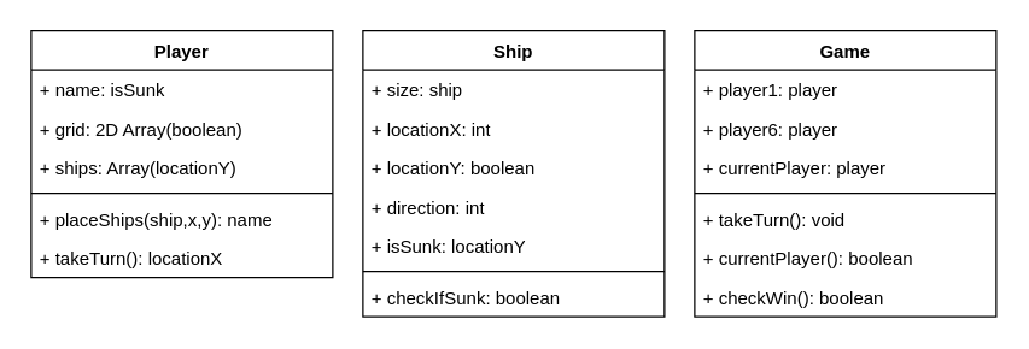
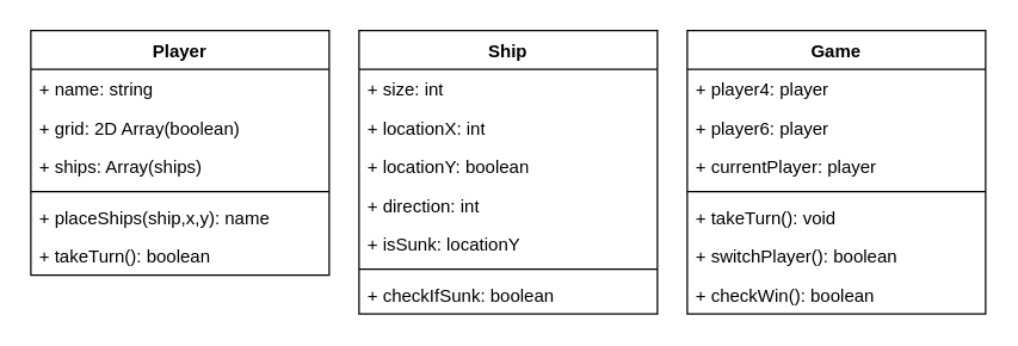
  <mxCell id="0" />
  <mxCell id="1" parent="0" />
  <mxCell id="2" value="Ship" style="swimlane;fontStyle=1;align=center;verticalAlign=top;childLayout=stackLayout;horizontal=1;startSize=26;horizontalStack=0;resizeParent=1;resizeParentMax=0;resizeLast=0;collapsible=1;marginBottom=0;whiteSpace=wrap;html=1;" vertex="1" parent="1"><mxGeometry x="240" y="20" width="200" height="190" as="geometry" /></mxCell>
- <mxCell id="3" value="+ size: ship" style="text;strokeColor=none;fillColor=none;align=left;verticalAlign=top;spacingLeft=4;spacingRight=4;overflow=hidden;rotatable=0;points=[[0,0.5],[1,0.5]];portConstraint=eastwest;whiteSpace=wrap;html=1;" vertex="1" parent="2"><mxGeometry y="26" width="200" height="26" as="geometry" /></mxCell>
+ <mxCell id="3" value="+ size: int" style="text;strokeColor=none;fillColor=none;align=left;verticalAlign=top;spacingLeft=4;spacingRight=4;overflow=hidden;rotatable=0;points=[[0,0.5],[1,0.5]];portConstraint=eastwest;whiteSpace=wrap;html=1;" vertex="1" parent="2"><mxGeometry y="26" width="200" height="26" as="geometry" /></mxCell>
  <mxCell id="4" value="+ locationX: int" style="text;strokeColor=none;fillColor=none;align=left;verticalAlign=top;spacingLeft=4;spacingRight=4;overflow=hidden;rotatable=0;points=[[0,0.5],[1,0.5]];portConstraint=eastwest;whiteSpace=wrap;html=1;" vertex="1" parent="2"><mxGeometry y="52" width="200" height="26" as="geometry" /></mxCell>
  <mxCell id="5" value="+ locationY: boolean" style="text;strokeColor=none;fillColor=none;align=left;verticalAlign=top;spacingLeft=4;spacingRight=4;overflow=hidden;rotatable=0;points=[[0,0.5],[1,0.5]];portConstraint=eastwest;whiteSpace=wrap;html=1;" vertex="1" parent="2"><mxGeometry y="78" width="200" height="26" as="geometry" /></mxCell>
  <mxCell id="6" value="+ direction: int" style="text;strokeColor=none;fillColor=none;align=left;verticalAlign=top;spacingLeft=4;spacingRight=4;overflow=hidden;rotatable=0;points=[[0,0.5],[1,0.5]];portConstraint=eastwest;whiteSpace=wrap;html=1;" vertex="1" parent="2"><mxGeometry y="104" width="200" height="26" as="geometry" /></mxCell>
  <mxCell id="7" value="+ isSunk: locationY" style="text;strokeColor=none;fillColor=none;align=left;verticalAlign=top;spacingLeft=4;spacingRight=4;overflow=hidden;rotatable=0;points=[[0,0.5],[1,0.5]];portConstraint=eastwest;whiteSpace=wrap;html=1;" vertex="1" parent="2"><mxGeometry y="130" width="200" height="26" as="geometry" /></mxCell>
  <mxCell id="8" value="" style="line;strokeWidth=1;fillColor=none;align=left;verticalAlign=middle;spacingTop=-1;spacingLeft=3;spacingRight=3;rotatable=0;labelPosition=right;points=[];portConstraint=eastwest;strokeColor=inherit;" vertex="1" parent="2"><mxGeometry y="156" width="200" height="8" as="geometry" /></mxCell>
  <mxCell id="9" value="+ checkIfSunk: boolean" style="text;strokeColor=none;fillColor=none;align=left;verticalAlign=top;spacingLeft=4;spacingRight=4;overflow=hidden;rotatable=0;points=[[0,0.5],[1,0.5]];portConstraint=eastwest;whiteSpace=wrap;html=1;" vertex="1" parent="2"><mxGeometry y="164" width="200" height="26" as="geometry" /></mxCell>
  <mxCell id="10" value="Player" style="swimlane;fontStyle=1;align=center;verticalAlign=top;childLayout=stackLayout;horizontal=1;startSize=26;horizontalStack=0;resizeParent=1;resizeParentMax=0;resizeLast=0;collapsible=1;marginBottom=0;whiteSpace=wrap;html=1;" vertex="1" parent="1"><mxGeometry x="20" y="20" width="200" height="164" as="geometry" /></mxCell>
- <mxCell id="11" value="+ name: isSunk" style="text;strokeColor=none;fillColor=none;align=left;verticalAlign=top;spacingLeft=4;spacingRight=4;overflow=hidden;rotatable=0;points=[[0,0.5],[1,0.5]];portConstraint=eastwest;whiteSpace=wrap;html=1;" vertex="1" parent="10"><mxGeometry y="26" width="200" height="26" as="geometry" /></mxCell>
+ <mxCell id="11" value="+ name: string" style="text;strokeColor=none;fillColor=none;align=left;verticalAlign=top;spacingLeft=4;spacingRight=4;overflow=hidden;rotatable=0;points=[[0,0.5],[1,0.5]];portConstraint=eastwest;whiteSpace=wrap;html=1;" vertex="1" parent="10"><mxGeometry y="26" width="200" height="26" as="geometry" /></mxCell>
  <mxCell id="12" value="+ grid: 2D Array(boolean)" style="text;strokeColor=none;fillColor=none;align=left;verticalAlign=top;spacingLeft=4;spacingRight=4;overflow=hidden;rotatable=0;points=[[0,0.5],[1,0.5]];portConstraint=eastwest;whiteSpace=wrap;html=1;" vertex="1" parent="10"><mxGeometry y="52" width="200" height="26" as="geometry" /></mxCell>
- <mxCell id="13" value="+ ships: Array(locationY)" style="text;strokeColor=none;fillColor=none;align=left;verticalAlign=top;spacingLeft=4;spacingRight=4;overflow=hidden;rotatable=0;points=[[0,0.5],[1,0.5]];portConstraint=eastwest;whiteSpace=wrap;html=1;" vertex="1" parent="10"><mxGeometry y="78" width="200" height="26" as="geometry" /></mxCell>
+ <mxCell id="13" value="+ ships: Array(ships)" style="text;strokeColor=none;fillColor=none;align=left;verticalAlign=top;spacingLeft=4;spacingRight=4;overflow=hidden;rotatable=0;points=[[0,0.5],[1,0.5]];portConstraint=eastwest;whiteSpace=wrap;html=1;" vertex="1" parent="10"><mxGeometry y="78" width="200" height="26" as="geometry" /></mxCell>
  <mxCell id="14" value="" style="line;strokeWidth=1;fillColor=none;align=left;verticalAlign=middle;spacingTop=-1;spacingLeft=3;spacingRight=3;rotatable=0;labelPosition=right;points=[];portConstraint=eastwest;strokeColor=inherit;" vertex="1" parent="10"><mxGeometry y="104" width="200" height="8" as="geometry" /></mxCell>
  <mxCell id="15" value="+ placeShips(ship,x,y): name" style="text;strokeColor=none;fillColor=none;align=left;verticalAlign=top;spacingLeft=4;spacingRight=4;overflow=hidden;rotatable=0;points=[[0,0.5],[1,0.5]];portConstraint=eastwest;whiteSpace=wrap;html=1;" vertex="1" parent="10"><mxGeometry y="112" width="200" height="26" as="geometry" /></mxCell>
- <mxCell id="16" value="+ takeTurn(): locationX" style="text;strokeColor=none;fillColor=none;align=left;verticalAlign=top;spacingLeft=4;spacingRight=4;overflow=hidden;rotatable=0;points=[[0,0.5],[1,0.5]];portConstraint=eastwest;whiteSpace=wrap;html=1;" vertex="1" parent="10"><mxGeometry y="138" width="200" height="26" as="geometry" /></mxCell>
+ <mxCell id="16" value="+ takeTurn(): boolean" style="text;strokeColor=none;fillColor=none;align=left;verticalAlign=top;spacingLeft=4;spacingRight=4;overflow=hidden;rotatable=0;points=[[0,0.5],[1,0.5]];portConstraint=eastwest;whiteSpace=wrap;html=1;" vertex="1" parent="10"><mxGeometry y="138" width="200" height="26" as="geometry" /></mxCell>
  <mxCell id="17" value="Game" style="swimlane;fontStyle=1;align=center;verticalAlign=top;childLayout=stackLayout;horizontal=1;startSize=26;horizontalStack=0;resizeParent=1;resizeParentMax=0;resizeLast=0;collapsible=1;marginBottom=0;whiteSpace=wrap;html=1;" vertex="1" parent="1"><mxGeometry x="460" y="20" width="200" height="190" as="geometry" /></mxCell>
- <mxCell id="18" value="+ player1: player" style="text;strokeColor=none;fillColor=none;align=left;verticalAlign=top;spacingLeft=4;spacingRight=4;overflow=hidden;rotatable=0;points=[[0,0.5],[1,0.5]];portConstraint=eastwest;whiteSpace=wrap;html=1;" vertex="1" parent="17"><mxGeometry y="26" width="200" height="26" as="geometry" /></mxCell>
+ <mxCell id="18" value="+ player4: player" style="text;strokeColor=none;fillColor=none;align=left;verticalAlign=top;spacingLeft=4;spacingRight=4;overflow=hidden;rotatable=0;points=[[0,0.5],[1,0.5]];portConstraint=eastwest;whiteSpace=wrap;html=1;" vertex="1" parent="17"><mxGeometry y="26" width="200" height="26" as="geometry" /></mxCell>
  <mxCell id="19" value="+ player6: player" style="text;strokeColor=none;fillColor=none;align=left;verticalAlign=top;spacingLeft=4;spacingRight=4;overflow=hidden;rotatable=0;points=[[0,0.5],[1,0.5]];portConstraint=eastwest;whiteSpace=wrap;html=1;" vertex="1" parent="17"><mxGeometry y="52" width="200" height="26" as="geometry" /></mxCell>
  <mxCell id="20" value="+ currentPlayer: player" style="text;strokeColor=none;fillColor=none;align=left;verticalAlign=top;spacingLeft=4;spacingRight=4;overflow=hidden;rotatable=0;points=[[0,0.5],[1,0.5]];portConstraint=eastwest;whiteSpace=wrap;html=1;" vertex="1" parent="17"><mxGeometry y="78" width="200" height="26" as="geometry" /></mxCell>
  <mxCell id="21" value="" style="line;strokeWidth=1;fillColor=none;align=left;verticalAlign=middle;spacingTop=-1;spacingLeft=3;spacingRight=3;rotatable=0;labelPosition=right;points=[];portConstraint=eastwest;strokeColor=inherit;" vertex="1" parent="17"><mxGeometry y="104" width="200" height="8" as="geometry" /></mxCell>
  <mxCell id="22" value="+ takeTurn(): void" style="text;strokeColor=none;fillColor=none;align=left;verticalAlign=top;spacingLeft=4;spacingRight=4;overflow=hidden;rotatable=0;points=[[0,0.5],[1,0.5]];portConstraint=eastwest;whiteSpace=wrap;html=1;" vertex="1" parent="17"><mxGeometry y="112" width="200" height="26" as="geometry" /></mxCell>
- <mxCell id="23" value="+ currentPlayer(): boolean" style="text;strokeColor=none;fillColor=none;align=left;verticalAlign=top;spacingLeft=4;spacingRight=4;overflow=hidden;rotatable=0;points=[[0,0.5],[1,0.5]];portConstraint=eastwest;whiteSpace=wrap;html=1;" vertex="1" parent="17"><mxGeometry y="138" width="200" height="26" as="geometry" /></mxCell>
+ <mxCell id="23" value="+ switchPlayer(): boolean" style="text;strokeColor=none;fillColor=none;align=left;verticalAlign=top;spacingLeft=4;spacingRight=4;overflow=hidden;rotatable=0;points=[[0,0.5],[1,0.5]];portConstraint=eastwest;whiteSpace=wrap;html=1;" vertex="1" parent="17"><mxGeometry y="138" width="200" height="26" as="geometry" /></mxCell>
  <mxCell id="24" value="+ checkWin(): boolean" style="text;strokeColor=none;fillColor=none;align=left;verticalAlign=top;spacingLeft=4;spacingRight=4;overflow=hidden;rotatable=0;points=[[0,0.5],[1,0.5]];portConstraint=eastwest;whiteSpace=wrap;html=1;" vertex="1" parent="17"><mxGeometry y="164" width="200" height="26" as="geometry" /></mxCell>
